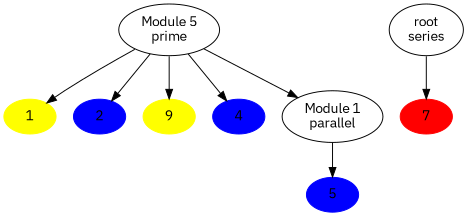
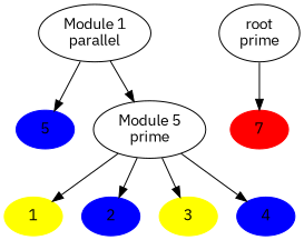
  digraph {
    fontname="IBM Plex Sans"
    node [fontname="IBM Plex Sans" style=filled]
    edge [fontname="IBM Plex Sans"]
    1 [color=yellow]
    2 [color=blue]
-   3 [color=yellow label=9]
+   3 [color=yellow]
    4 [color=blue]
    5 [color=blue]
    7 [color=red]
-   root [label="\N\nseries" style=""]
+   root [label="\N\nprime" style=""]
    "Module 1" [label="\N\nparallel" style=""]
    "Module 5" [label="\N\nprime" style=""]
    subgraph sub_1 {
      1
      2
      3
      4
      5
      7
    }
    root -> 7
    "Module 1" -> 5
-   "Module 5" -> "Module 1"
+   "Module 1" -> "Module 5"
    "Module 5" -> 1
    "Module 5" -> 2
    "Module 5" -> 3
    "Module 5" -> 4
  }
